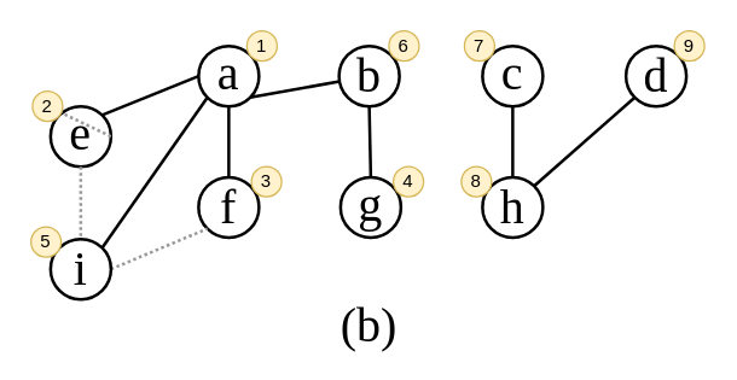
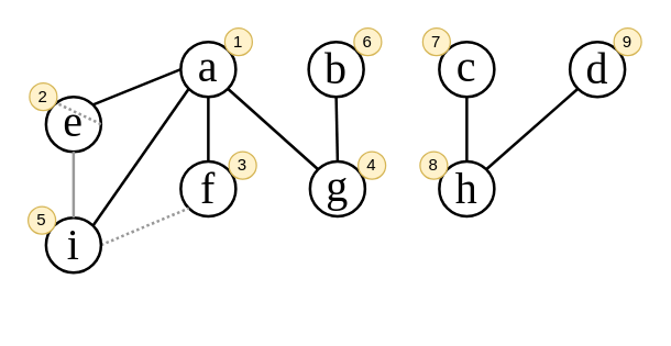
  <mxCell id="0" />
  <mxCell id="1" parent="0" />
  <mxCell id="2" value="" style="group" vertex="1" connectable="0" parent="1"><mxGeometry x="20" y="20" width="446" height="210" as="geometry" /></mxCell>
  <mxCell id="3" value="a" style="ellipse;whiteSpace=wrap;html=1;aspect=fixed;strokeWidth=2;fontFamily=Times New Roman;fontSize=32;spacingTop=-5;" parent="2" vertex="1"><mxGeometry x="111" y="10" width="40" height="40" as="geometry" /></mxCell>
  <mxCell id="4" value="b" style="ellipse;whiteSpace=wrap;html=1;aspect=fixed;strokeWidth=2;fontFamily=Times New Roman;fontSize=32;" parent="2" vertex="1"><mxGeometry x="204" y="10" width="40" height="40" as="geometry" /></mxCell>
  <mxCell id="5" value="c" style="ellipse;whiteSpace=wrap;html=1;aspect=fixed;strokeWidth=2;fontFamily=Times New Roman;fontSize=32;spacingTop=-5;" parent="2" vertex="1"><mxGeometry x="299" y="10" width="40" height="40" as="geometry" /></mxCell>
  <mxCell id="6" value="d" style="ellipse;whiteSpace=wrap;html=1;aspect=fixed;strokeWidth=2;fontFamily=Times New Roman;fontSize=32;" parent="2" vertex="1"><mxGeometry x="394" y="10" width="40" height="40" as="geometry" /></mxCell>
  <mxCell id="7" value="e" style="ellipse;whiteSpace=wrap;html=1;aspect=fixed;strokeWidth=2;fontFamily=Times New Roman;fontSize=32;spacingTop=-5;" parent="2" vertex="1"><mxGeometry x="13" y="50" width="40" height="40" as="geometry" /></mxCell>
  <mxCell id="8" style="edgeStyle=none;rounded=0;orthogonalLoop=1;jettySize=auto;html=1;exitX=0;exitY=0.5;exitDx=0;exitDy=0;entryX=1;entryY=0;entryDx=0;entryDy=0;strokeWidth=2;fontFamily=Times New Roman;fontSize=32;endArrow=none;endFill=0;" parent="2" source="3" target="7" edge="1"><mxGeometry relative="1" as="geometry" /></mxCell>
  <mxCell id="9" value="f" style="ellipse;whiteSpace=wrap;html=1;aspect=fixed;strokeWidth=2;fontFamily=Times New Roman;fontSize=32;" parent="2" vertex="1"><mxGeometry x="111" y="97" width="40" height="40" as="geometry" /></mxCell>
  <mxCell id="10" style="edgeStyle=none;rounded=0;orthogonalLoop=1;jettySize=auto;html=1;exitX=0.5;exitY=1;exitDx=0;exitDy=0;entryX=0.5;entryY=0;entryDx=0;entryDy=0;strokeWidth=2;fontFamily=Times New Roman;fontSize=32;endArrow=none;endFill=0;" parent="2" source="3" target="9" edge="1"><mxGeometry relative="1" as="geometry" /></mxCell>
  <mxCell id="11" style="rounded=0;orthogonalLoop=1;jettySize=auto;html=1;exitX=1;exitY=0.5;exitDx=0;exitDy=0;fontFamily=Times New Roman;fontSize=32;strokeWidth=2;endArrow=none;endFill=0;strokeColor=#999999;dashed=1;dashPattern=1 1;" parent="2" source="7" target="25" edge="1"><mxGeometry relative="1" as="geometry" /></mxCell>
  <mxCell id="12" style="edgeStyle=none;rounded=0;orthogonalLoop=1;jettySize=auto;html=1;exitX=0.5;exitY=0;exitDx=0;exitDy=0;entryX=0.5;entryY=1;entryDx=0;entryDy=0;strokeWidth=2;fontFamily=Times New Roman;fontSize=32;endArrow=none;endFill=0;" parent="2" source="13" target="4" edge="1"><mxGeometry relative="1" as="geometry" /></mxCell>
  <mxCell id="13" value="g" style="ellipse;whiteSpace=wrap;html=1;aspect=fixed;strokeWidth=2;fontFamily=Times New Roman;fontSize=32;spacingTop=-5;" parent="2" vertex="1"><mxGeometry x="205" y="97" width="40" height="40" as="geometry" /></mxCell>
- <mxCell id="14" style="edgeStyle=none;rounded=0;orthogonalLoop=1;jettySize=auto;html=1;exitX=1;exitY=1;exitDx=0;exitDy=0;strokeWidth=2;fontFamily=Times New Roman;fontSize=32;endArrow=none;endFill=0;" parent="2" source="3" target="4" edge="1"><mxGeometry relative="1" as="geometry" /></mxCell>
+ <mxCell id="14" style="edgeStyle=none;rounded=0;orthogonalLoop=1;jettySize=auto;html=1;exitX=1;exitY=1;exitDx=0;exitDy=0;entryX=0;entryY=0;entryDx=0;entryDy=0;strokeWidth=2;fontFamily=Times New Roman;fontSize=32;endArrow=none;endFill=0;" parent="2" source="3" target="13" edge="1"><mxGeometry relative="1" as="geometry" /></mxCell>
  <mxCell id="15" style="edgeStyle=none;rounded=0;orthogonalLoop=1;jettySize=auto;html=1;exitX=1;exitY=0;exitDx=0;exitDy=0;entryX=0;entryY=1;entryDx=0;entryDy=0;strokeWidth=2;fontFamily=Times New Roman;fontSize=32;endArrow=none;endFill=0;" parent="2" source="16" target="6" edge="1"><mxGeometry relative="1" as="geometry" /></mxCell>
  <mxCell id="16" value="h" style="ellipse;whiteSpace=wrap;html=1;aspect=fixed;strokeWidth=2;fontFamily=Times New Roman;fontSize=32;" parent="2" vertex="1"><mxGeometry x="299" y="97" width="40" height="40" as="geometry" /></mxCell>
  <mxCell id="17" style="edgeStyle=none;rounded=0;orthogonalLoop=1;jettySize=auto;html=1;exitX=0.5;exitY=1;exitDx=0;exitDy=0;entryX=0.5;entryY=0;entryDx=0;entryDy=0;strokeWidth=2;fontFamily=Times New Roman;fontSize=32;endArrow=none;endFill=0;" parent="2" source="5" target="16" edge="1"><mxGeometry relative="1" as="geometry" /></mxCell>
  <mxCell id="18" style="edgeStyle=none;rounded=0;orthogonalLoop=1;jettySize=auto;html=1;exitX=1;exitY=0.5;exitDx=0;exitDy=0;entryX=0;entryY=1;entryDx=0;entryDy=0;strokeWidth=2;fontFamily=Times New Roman;fontSize=32;endArrow=none;endFill=0;strokeColor=#999999;dashed=1;dashPattern=1 1;" parent="2" source="20" target="9" edge="1"><mxGeometry relative="1" as="geometry" /></mxCell>
  <mxCell id="19" style="edgeStyle=none;rounded=0;orthogonalLoop=1;jettySize=auto;html=1;exitX=1;exitY=0;exitDx=0;exitDy=0;entryX=0;entryY=1;entryDx=0;entryDy=0;strokeWidth=2;fontFamily=Times New Roman;fontSize=32;endArrow=none;endFill=0;" parent="2" source="20" target="3" edge="1"><mxGeometry relative="1" as="geometry" /></mxCell>
  <mxCell id="20" value="i" style="ellipse;whiteSpace=wrap;html=1;aspect=fixed;strokeWidth=2;fontFamily=Times New Roman;fontSize=32;" parent="2" vertex="1"><mxGeometry x="13" y="138" width="40" height="40" as="geometry" /></mxCell>
- <mxCell id="21" style="edgeStyle=none;rounded=0;orthogonalLoop=1;jettySize=auto;html=1;exitX=0.5;exitY=1;exitDx=0;exitDy=0;entryX=0.5;entryY=0;entryDx=0;entryDy=0;strokeWidth=2;fontFamily=Times New Roman;fontSize=32;endArrow=none;endFill=0;strokeColor=#999999;dashed=1;dashPattern=1 1;" parent="2" source="7" target="20" edge="1"><mxGeometry relative="1" as="geometry" /></mxCell>
+ <mxCell id="21" style="edgeStyle=none;rounded=0;orthogonalLoop=1;jettySize=auto;html=1;exitX=0.5;exitY=1;exitDx=0;exitDy=0;entryX=0.5;entryY=0;entryDx=0;entryDy=0;strokeWidth=2;fontFamily=Times New Roman;fontSize=32;endArrow=none;endFill=0;strokeColor=#999999;dashed=0;dashPattern=1 1;" parent="2" source="7" target="20" edge="1"><mxGeometry relative="1" as="geometry" /></mxCell>
  <mxCell id="22" style="edgeStyle=none;rounded=0;orthogonalLoop=1;jettySize=auto;html=1;exitX=1;exitY=1;exitDx=0;exitDy=0;strokeWidth=2;fontFamily=Times New Roman;fontSize=32;endArrow=none;endFill=0;" parent="2" source="7" target="7" edge="1"><mxGeometry relative="1" as="geometry" /></mxCell>
- <mxCell id="23" value="(b)" style="text;html=1;strokeColor=none;fillColor=none;align=center;verticalAlign=middle;whiteSpace=wrap;rounded=0;strokeWidth=2;fontFamily=Times New Roman;fontSize=32;" parent="2" vertex="1"><mxGeometry x="14" y="180" width="420" height="30" as="geometry" /></mxCell>
  <mxCell id="24" value="1" style="ellipse;whiteSpace=wrap;html=1;aspect=fixed;fillColor=#fff2cc;strokeColor=#d6b656;container=0;" vertex="1" parent="2"><mxGeometry x="143" width="20" height="20" as="geometry" /></mxCell>
  <mxCell id="25" value="2" style="ellipse;whiteSpace=wrap;html=1;aspect=fixed;fillColor=#fff2cc;strokeColor=#d6b656;container=0;" vertex="1" parent="2"><mxGeometry x="1" y="40" width="20" height="20" as="geometry" /></mxCell>
  <mxCell id="26" value="3" style="ellipse;whiteSpace=wrap;html=1;aspect=fixed;fillColor=#fff2cc;strokeColor=#d6b656;container=0;" vertex="1" parent="2"><mxGeometry x="146" y="90" width="20" height="20" as="geometry" /></mxCell>
  <mxCell id="27" value="5" style="ellipse;whiteSpace=wrap;html=1;aspect=fixed;fillColor=#fff2cc;strokeColor=#d6b656;container=0;" vertex="1" parent="2"><mxGeometry y="130" width="20" height="20" as="geometry" /></mxCell>
  <mxCell id="28" value="4" style="ellipse;whiteSpace=wrap;html=1;aspect=fixed;fillColor=#fff2cc;strokeColor=#d6b656;container=0;" vertex="1" parent="2"><mxGeometry x="240" y="90" width="20" height="20" as="geometry" /></mxCell>
  <mxCell id="29" value="6" style="ellipse;whiteSpace=wrap;html=1;aspect=fixed;fillColor=#fff2cc;strokeColor=#d6b656;container=0;" vertex="1" parent="2"><mxGeometry x="237" width="20" height="20" as="geometry" /></mxCell>
  <mxCell id="30" value="7" style="ellipse;whiteSpace=wrap;html=1;aspect=fixed;fillColor=#fff2cc;strokeColor=#d6b656;container=0;" vertex="1" parent="2"><mxGeometry x="287" width="20" height="20" as="geometry" /></mxCell>
  <mxCell id="31" value="8" style="ellipse;whiteSpace=wrap;html=1;aspect=fixed;fillColor=#fff2cc;strokeColor=#d6b656;container=0;" vertex="1" parent="2"><mxGeometry x="285" y="90" width="20" height="20" as="geometry" /></mxCell>
  <mxCell id="32" value="9" style="ellipse;whiteSpace=wrap;html=1;aspect=fixed;fillColor=#fff2cc;strokeColor=#d6b656;container=0;" vertex="1" parent="2"><mxGeometry x="426" width="20" height="20" as="geometry" /></mxCell>
